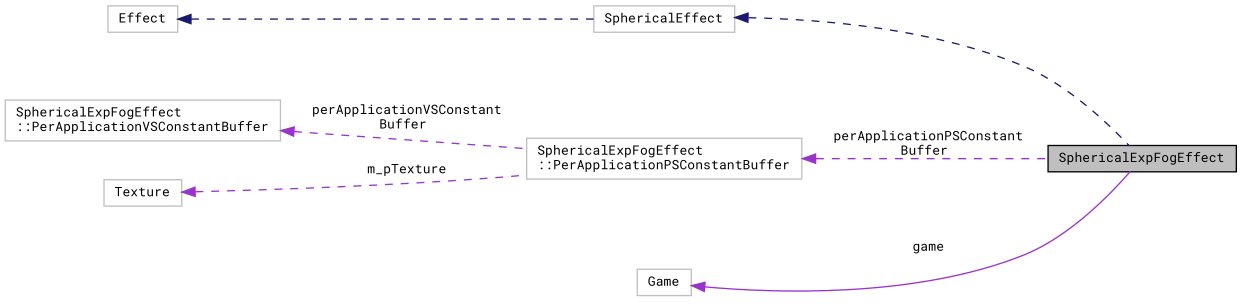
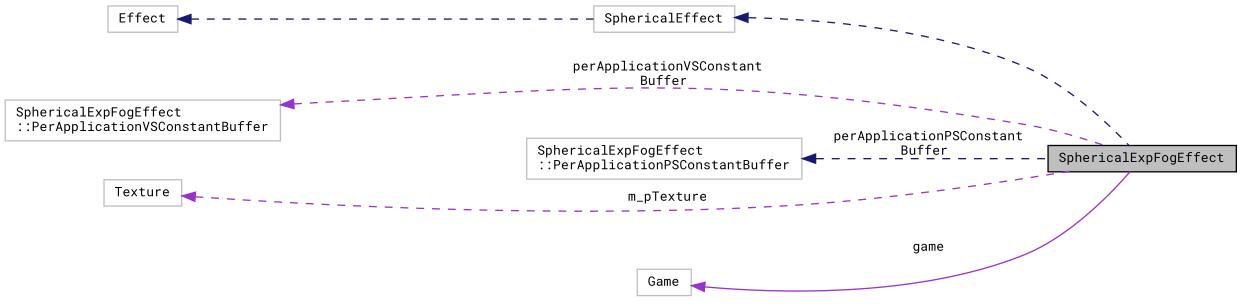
  digraph {
    fontname="Roboto Mono"
    rankdir=LR
    node [color=grey75 fillcolor=white fontname="Roboto Mono" fontsize=10 shape=record style=filled]
    edge [color=darkorchid3 dir=back fontname="Roboto Mono" fontsize=10 labelfontname=Helvetica labelfontsize=10 style=dashed]
    n1 [color=black fillcolor=grey75 fontcolor=black height=0.2 label=SphericalExpFogEffect width=0.4]
    n2 [height=0.2 label=SphericalEffect width=0.4]
    n3 [height=0.2 label=Effect width=0.4]
    n4 [height=0.2 label="SphericalExpFogEffect\l::PerApplicationPSConstantBuffer" width=0.4]
    n5 [height=0.2 label="SphericalExpFogEffect\l::PerApplicationVSConstantBuffer" width=0.4]
    n6 [height=0.2 label=Texture width=0.4]
    n7 [height=0.2 label=Game width=0.4]
    n2 -> n1 [color=midnightblue]
    n3 -> n2 [color=midnightblue]
-   n4 -> n1 [label=" perApplicationPSConstant\lBuffer"]
-   n5 -> n4 [label=" perApplicationVSConstant\lBuffer"]
-   n6 -> n4 [label=" m_pTexture"]
+   n4 -> n1 [color=midnightblue label=" perApplicationPSConstant\lBuffer"]
+   n5 -> n1 [label=" perApplicationVSConstant\lBuffer"]
+   n6 -> n1 [label=" m_pTexture"]
    n7 -> n1 [label=" game" style=solid]
  }
